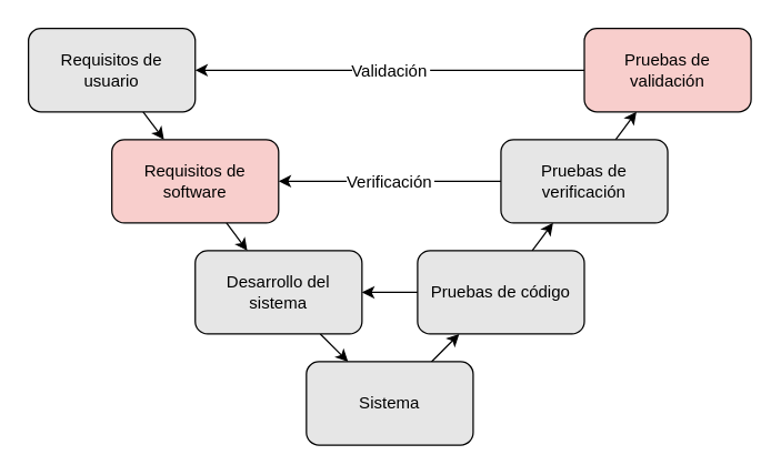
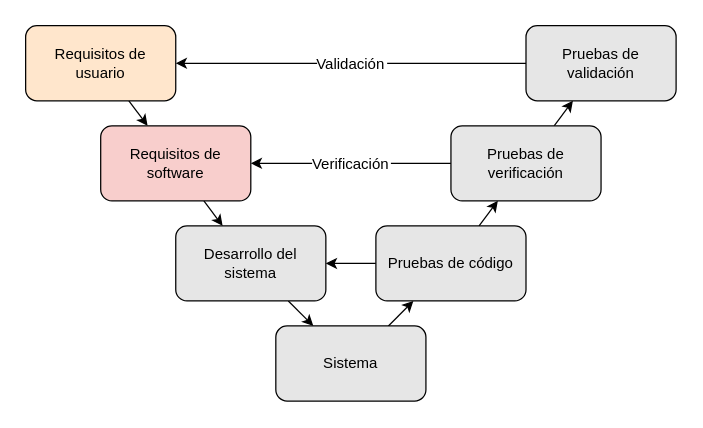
  <mxCell id="0" />
  <mxCell id="1" parent="0" />
  <mxCell id="2" value="" style="rounded=0;orthogonalLoop=1;jettySize=auto;" edge="1" parent="1" source="3" target="5"><mxGeometry relative="1" as="geometry" /></mxCell>
- <mxCell id="3" value="Requisitos de usuario" style="rounded=1;spacingLeft=5;spacingRight=5;fillColor=#E6E6E6;whiteSpace=wrap;" vertex="1" parent="1"><mxGeometry x="20" y="20" width="120" height="60" as="geometry" /></mxCell>
+ <mxCell id="3" value="Requisitos de usuario" style="rounded=1;spacingLeft=5;spacingRight=5;fillColor=#ffe6cc;whiteSpace=wrap;" vertex="1" parent="1"><mxGeometry x="20" y="20" width="120" height="60" as="geometry" /></mxCell>
  <mxCell id="4" value="" style="rounded=0;orthogonalLoop=1;jettySize=auto;" edge="1" parent="1" source="5" target="7"><mxGeometry relative="1" as="geometry" /></mxCell>
  <mxCell id="5" value="Requisitos de software" style="rounded=1;spacingLeft=5;spacingRight=5;fillColor=#f8cecc;whiteSpace=wrap;" vertex="1" parent="1"><mxGeometry x="80" y="100" width="120" height="60" as="geometry" /></mxCell>
  <mxCell id="6" value="" style="rounded=0;orthogonalLoop=1;jettySize=auto;" edge="1" parent="1" source="7" target="9"><mxGeometry relative="1" as="geometry" /></mxCell>
  <mxCell id="7" value="Desarrollo del sistema" style="rounded=1;spacingLeft=5;spacingRight=5;fillColor=#E6E6E6;whiteSpace=wrap;" vertex="1" parent="1"><mxGeometry x="140" y="180" width="120" height="60" as="geometry" /></mxCell>
  <mxCell id="8" value="" style="rounded=0;orthogonalLoop=1;jettySize=auto;" edge="1" parent="1" source="9" target="12"><mxGeometry relative="1" as="geometry" /></mxCell>
  <mxCell id="9" value="Sistema" style="rounded=1;spacingLeft=5;spacingRight=5;fillColor=#E6E6E6;whiteSpace=wrap;" vertex="1" parent="1"><mxGeometry x="220" y="260" width="120" height="60" as="geometry" /></mxCell>
  <mxCell id="10" value="" style="edgeStyle=orthogonalEdgeStyle;rounded=0;orthogonalLoop=1;jettySize=auto;" edge="1" parent="1" source="12" target="7"><mxGeometry relative="1" as="geometry" /></mxCell>
  <mxCell id="11" value="" style="rounded=0;orthogonalLoop=1;jettySize=auto;" edge="1" parent="1" source="12" target="15"><mxGeometry relative="1" as="geometry" /></mxCell>
  <mxCell id="12" value="Pruebas de código" style="rounded=1;spacingLeft=5;spacingRight=5;fillColor=#E6E6E6;whiteSpace=wrap;" vertex="1" parent="1"><mxGeometry x="300" y="180" width="120" height="60" as="geometry" /></mxCell>
  <mxCell id="13" value="" style="rounded=0;orthogonalLoop=1;jettySize=auto;" edge="1" parent="1" source="15" target="17"><mxGeometry relative="1" as="geometry" /></mxCell>
  <mxCell id="14" value="Verificación" style="edgeStyle=orthogonalEdgeStyle;rounded=0;orthogonalLoop=1;jettySize=auto;fontSize=12;" edge="1" parent="1" source="15" target="5"><mxGeometry relative="1" as="geometry" /></mxCell>
  <mxCell id="15" value="Pruebas de verificación" style="rounded=1;spacingLeft=5;spacingRight=5;fillColor=#E6E6E6;whiteSpace=wrap;" vertex="1" parent="1"><mxGeometry x="360" y="100" width="120" height="60" as="geometry" /></mxCell>
  <mxCell id="16" value="Validación" style="edgeStyle=orthogonalEdgeStyle;rounded=0;orthogonalLoop=1;jettySize=auto;fontSize=12;" edge="1" parent="1" source="17" target="3"><mxGeometry relative="1" as="geometry" /></mxCell>
- <mxCell id="17" value="Pruebas de validación" style="rounded=1;spacingLeft=5;spacingRight=5;fillColor=#f8cecc;whiteSpace=wrap;" vertex="1" parent="1"><mxGeometry x="420" y="20" width="120" height="60" as="geometry" /></mxCell>
+ <mxCell id="17" value="Pruebas de validación" style="rounded=1;spacingLeft=5;spacingRight=5;fillColor=#E6E6E6;whiteSpace=wrap;" vertex="1" parent="1"><mxGeometry x="420" y="20" width="120" height="60" as="geometry" /></mxCell>
